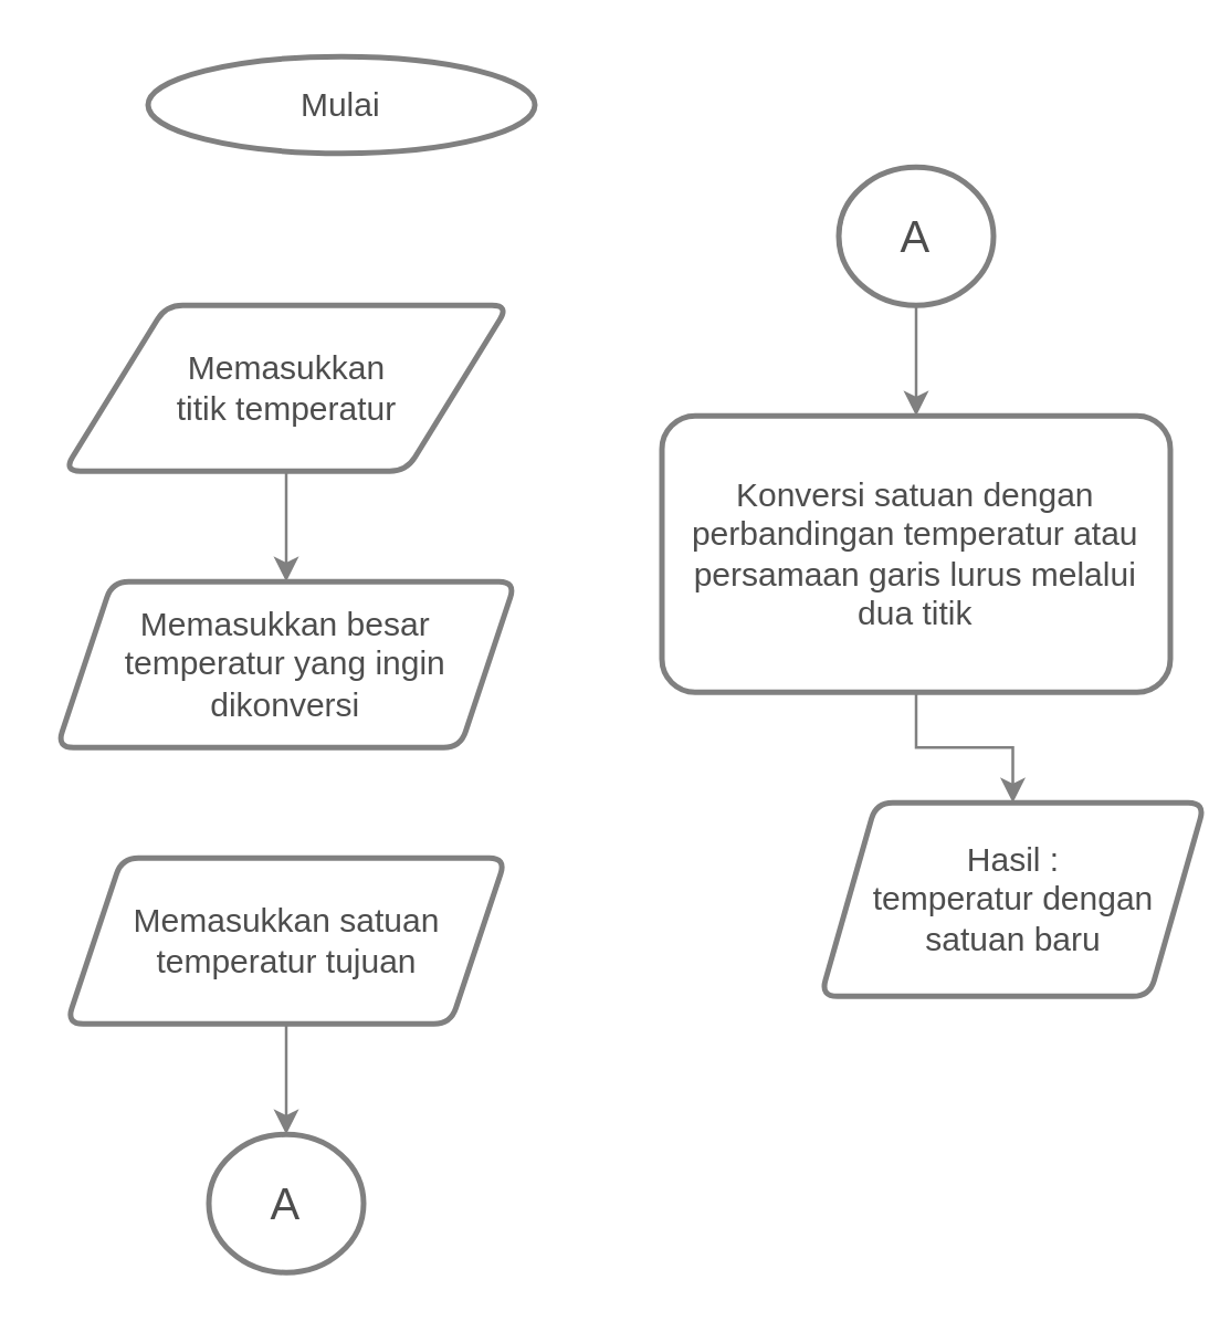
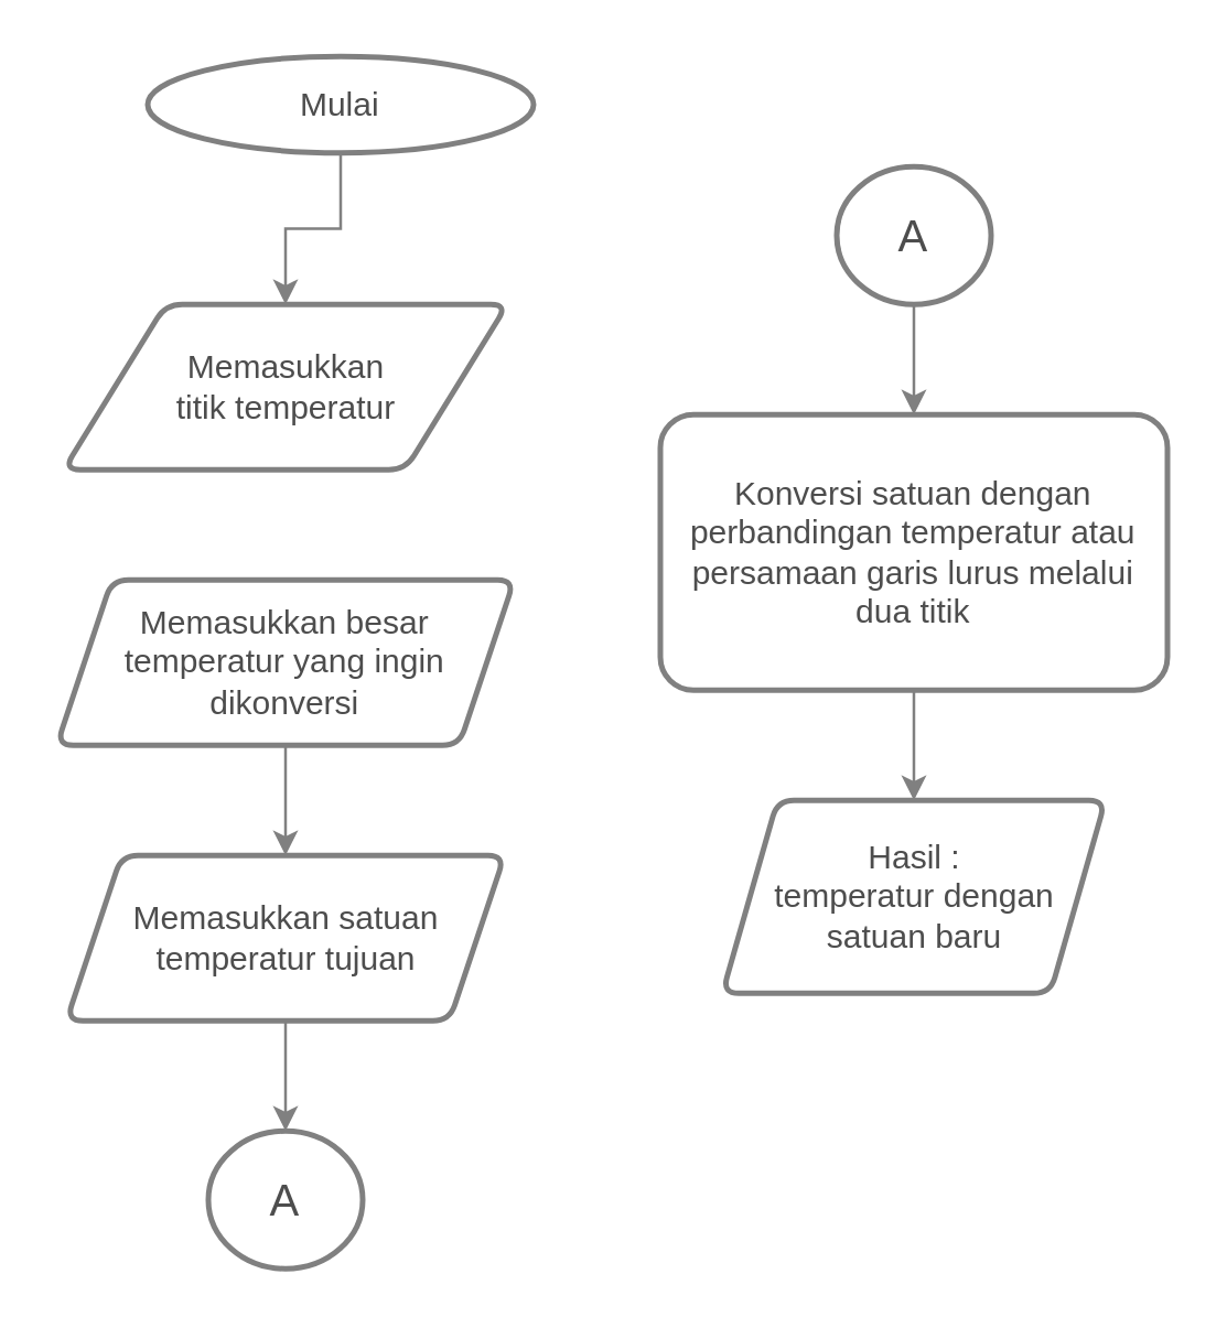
  <mxCell id="0" />
  <mxCell id="1" parent="0" />
+ <mxCell id="2" value="" style="edgeStyle=orthogonalEdgeStyle;rounded=0;orthogonalLoop=1;jettySize=auto;html=1;fontColor=#4D4D4D;strokeColor=#808080;" edge="1" parent="1" source="3" target="5"><mxGeometry relative="1" as="geometry"><mxPoint x="103" y="145" as="targetPoint" /></mxGeometry></mxCell>
  <mxCell id="3" value="Mulai" style="strokeWidth=2;html=1;shape=mxgraph.flowchart.start_2;whiteSpace=wrap;strokeColor=#808080;fontColor=#4D4D4D;" vertex="1" parent="1"><mxGeometry x="53" y="20" width="140" height="35" as="geometry" /></mxCell>
- <mxCell id="4" value="" style="edgeStyle=orthogonalEdgeStyle;rounded=0;orthogonalLoop=1;jettySize=auto;html=1;fontColor=#4D4D4D;strokeColor=#808080;" edge="1" parent="1" source="5" target="7"><mxGeometry relative="1" as="geometry" /></mxCell>
  <mxCell id="5" value="Memasukkan &lt;br&gt;titik temperatur" style="shape=parallelogram;html=1;strokeWidth=2;perimeter=parallelogramPerimeter;whiteSpace=wrap;rounded=1;arcSize=12;size=0.23;strokeColor=#808080;fontColor=#4D4D4D;" vertex="1" parent="1"><mxGeometry x="22.5" y="110" width="161" height="60" as="geometry" /></mxCell>
+ <mxCell id="6" value="" style="edgeStyle=orthogonalEdgeStyle;rounded=0;orthogonalLoop=1;jettySize=auto;html=1;fontColor=#4D4D4D;strokeColor=#808080;" edge="1" parent="1" source="7" target="9"><mxGeometry relative="1" as="geometry" /></mxCell>
  <mxCell id="7" value="Memasukkan besar temperatur yang ingin dikonversi" style="shape=parallelogram;perimeter=parallelogramPerimeter;whiteSpace=wrap;html=1;fixedSize=1;strokeWidth=2;rounded=1;arcSize=12;shadow=0;strokeColor=#808080;fontColor=#4D4D4D;" vertex="1" parent="1"><mxGeometry x="20" y="210" width="166" height="60" as="geometry" /></mxCell>
  <mxCell id="8" value="" style="edgeStyle=orthogonalEdgeStyle;rounded=0;orthogonalLoop=1;jettySize=auto;html=1;strokeColor=#808080;" edge="1" parent="1" source="9" target="13"><mxGeometry relative="1" as="geometry" /></mxCell>
  <mxCell id="9" value="Memasukkan satuan temperatur tujuan" style="shape=parallelogram;perimeter=parallelogramPerimeter;whiteSpace=wrap;html=1;fixedSize=1;strokeWidth=2;rounded=1;arcSize=12;strokeColor=#808080;fontColor=#4D4D4D;" vertex="1" parent="1"><mxGeometry x="23.5" y="310" width="159" height="60" as="geometry" /></mxCell>
  <mxCell id="10" value="" style="edgeStyle=orthogonalEdgeStyle;rounded=0;orthogonalLoop=1;jettySize=auto;html=1;fontColor=#4D4D4D;strokeColor=#808080;" edge="1" parent="1" source="11" target="12"><mxGeometry relative="1" as="geometry" /></mxCell>
  <mxCell id="11" value="Konversi satuan dengan perbandingan temperatur atau persamaan garis lurus melalui dua titik" style="whiteSpace=wrap;html=1;strokeWidth=2;rounded=1;arcSize=12;strokeColor=#808080;fontColor=#4D4D4D;" vertex="1" parent="1"><mxGeometry x="239" y="150" width="184" height="100" as="geometry" /></mxCell>
- <mxCell id="12" value="Hasil : &lt;br&gt;temperatur dengan satuan baru" style="shape=parallelogram;perimeter=parallelogramPerimeter;whiteSpace=wrap;html=1;fixedSize=1;strokeWidth=2;rounded=1;arcSize=12;strokeColor=#808080;fontColor=#4D4D4D;" vertex="1" parent="1"><mxGeometry x="296.5" y="290" width="139" height="70" as="geometry" /></mxCell>
+ <mxCell id="12" value="Hasil : &lt;br&gt;temperatur dengan satuan baru" style="shape=parallelogram;perimeter=parallelogramPerimeter;whiteSpace=wrap;html=1;fixedSize=1;strokeWidth=2;rounded=1;arcSize=12;strokeColor=#808080;fontColor=#4D4D4D;" vertex="1" parent="1"><mxGeometry x="261.5" y="290" width="139" height="70" as="geometry" /></mxCell>
  <mxCell id="13" value="&lt;font style=&quot;font-size: 16px;&quot;&gt;A&lt;/font&gt;" style="ellipse;whiteSpace=wrap;html=1;strokeColor=#808080;fontColor=#4D4D4D;strokeWidth=2;rounded=1;arcSize=12;" vertex="1" parent="1"><mxGeometry x="75" y="410" width="56" height="50" as="geometry" /></mxCell>
  <mxCell id="14" value="" style="edgeStyle=orthogonalEdgeStyle;rounded=0;orthogonalLoop=1;jettySize=auto;html=1;strokeColor=#808080;" edge="1" parent="1" source="15" target="11"><mxGeometry relative="1" as="geometry" /></mxCell>
  <mxCell id="15" value="&lt;font style=&quot;font-size: 16px;&quot;&gt;A&lt;/font&gt;" style="ellipse;whiteSpace=wrap;html=1;strokeColor=#808080;fontColor=#4D4D4D;strokeWidth=2;rounded=1;arcSize=12;" vertex="1" parent="1"><mxGeometry x="303" y="60" width="56" height="50" as="geometry" /></mxCell>
